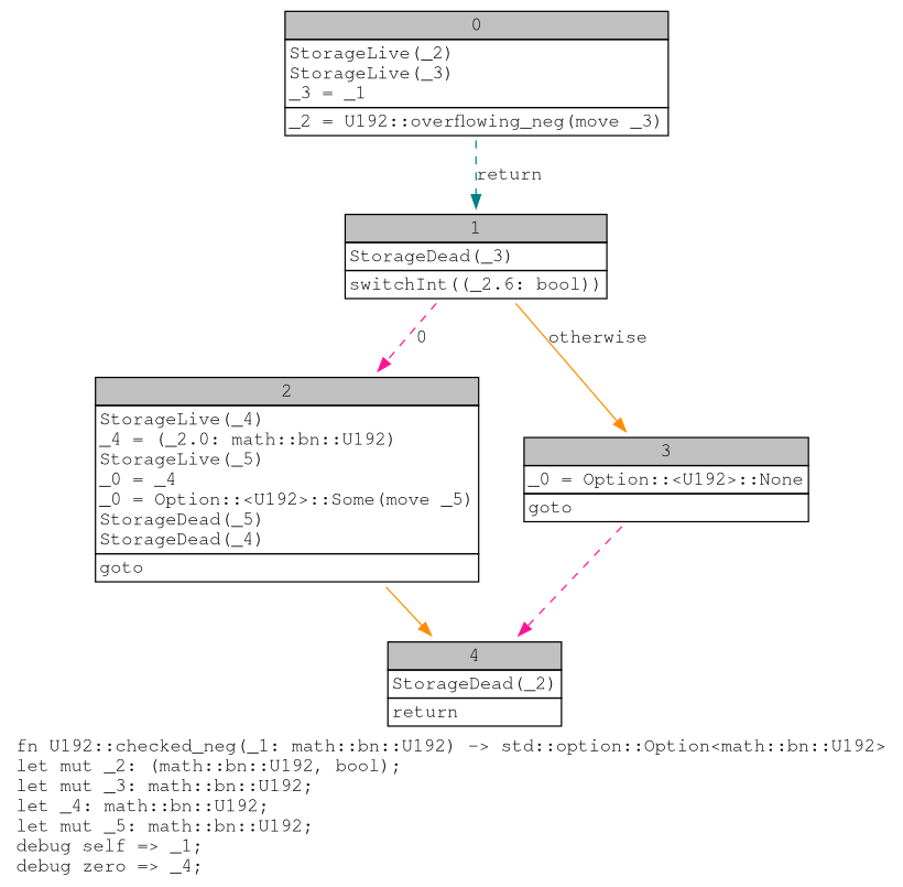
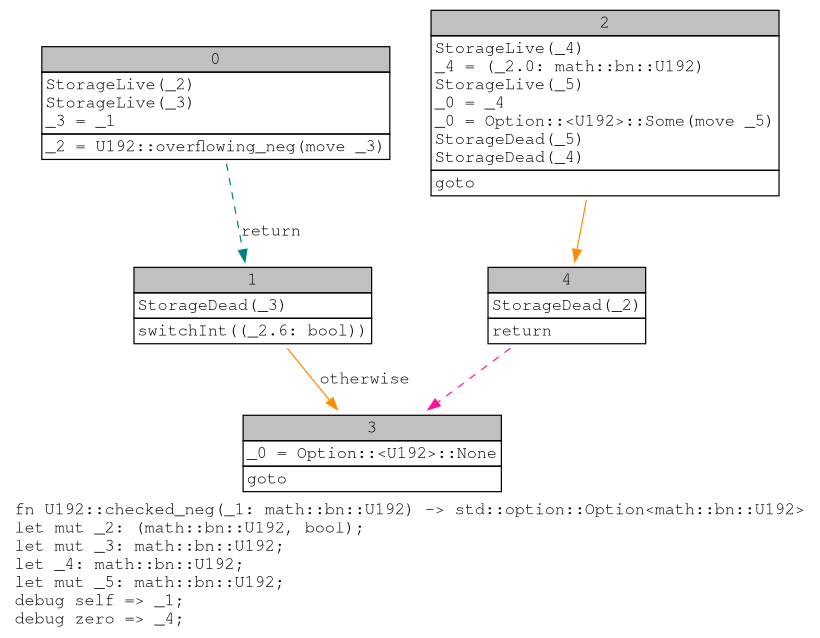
  digraph {
    fontname="Courier, monospace"
    label=<fn U192::checked_neg(_1: math::bn::U192) -&gt; std::option::Option&lt;math::bn::U192&gt;<br align="left"/>let mut _2: (math::bn::U192, bool);<br align="left"/>let mut _3: math::bn::U192;<br align="left"/>let _4: math::bn::U192;<br align="left"/>let mut _5: math::bn::U192;<br align="left"/>debug self =&gt; _1;<br align="left"/>debug zero =&gt; _4;<br align="left"/>>
    node [fontname="Courier, monospace" shape=none]
    edge [color=deeppink fontname="Courier, monospace" style=dashed]
    n1 [label=<<table border="0" cellborder="1" cellspacing="0"><tr><td bgcolor="gray" align="center" colspan="1">0</td></tr><tr><td align="left" balign="left">StorageLive(_2)<br/>StorageLive(_3)<br/>_3 = _1<br/></td></tr><tr><td align="left">_2 = U192::overflowing_neg(move _3)</td></tr></table>>]
    n2 [label=<<table border="0" cellborder="1" cellspacing="0"><tr><td bgcolor="gray" align="center" colspan="1">1</td></tr><tr><td align="left" balign="left">StorageDead(_3)<br/></td></tr><tr><td align="left">switchInt((_2.6: bool))</td></tr></table>>]
    n3 [label=<<table border="0" cellborder="1" cellspacing="0"><tr><td bgcolor="gray" align="center" colspan="1">2</td></tr><tr><td align="left" balign="left">StorageLive(_4)<br/>_4 = (_2.0: math::bn::U192)<br/>StorageLive(_5)<br/>_0 = _4<br/>_0 = Option::&lt;U192&gt;::Some(move _5)<br/>StorageDead(_5)<br/>StorageDead(_4)<br/></td></tr><tr><td align="left">goto</td></tr></table>>]
    n4 [label=<<table border="0" cellborder="1" cellspacing="0"><tr><td bgcolor="gray" align="center" colspan="1">3</td></tr><tr><td align="left" balign="left">_0 = Option::&lt;U192&gt;::None<br/></td></tr><tr><td align="left">goto</td></tr></table>>]
    n5 [label=<<table border="0" cellborder="1" cellspacing="0"><tr><td bgcolor="gray" align="center" colspan="1">4</td></tr><tr><td align="left" balign="left">StorageDead(_2)<br/></td></tr><tr><td align="left">return</td></tr></table>>]
    n1 -> n2 [color=teal label=return]
-   n2 -> n3 [label=0]
    n2 -> n4 [color=darkorange label=otherwise style=solid]
    n3 -> n5 [color=darkorange style=solid]
-   n4 -> n5
+   n5 -> n4
  }
